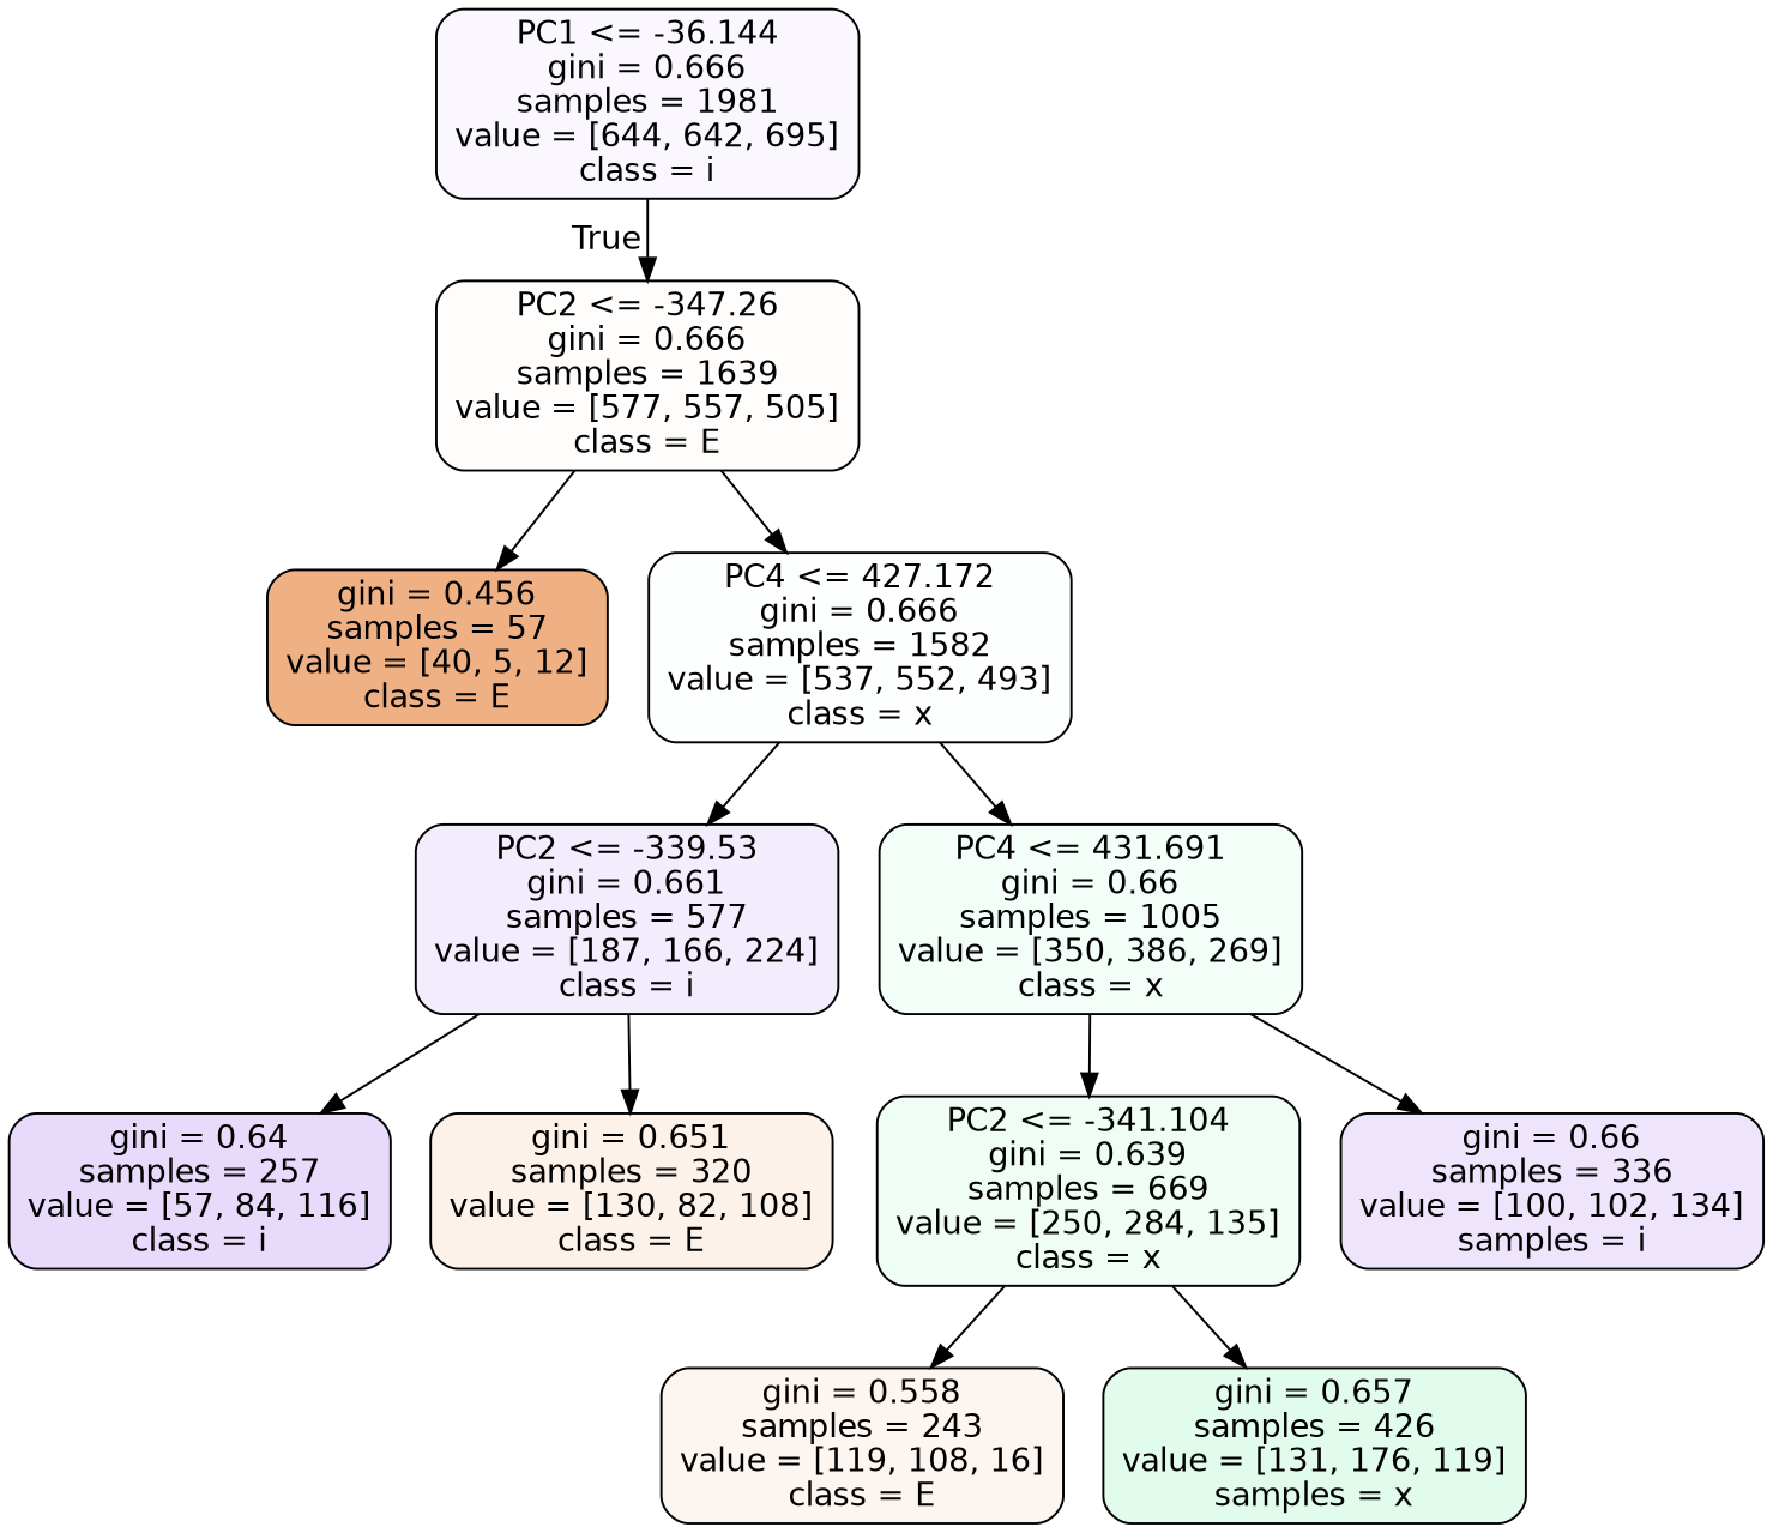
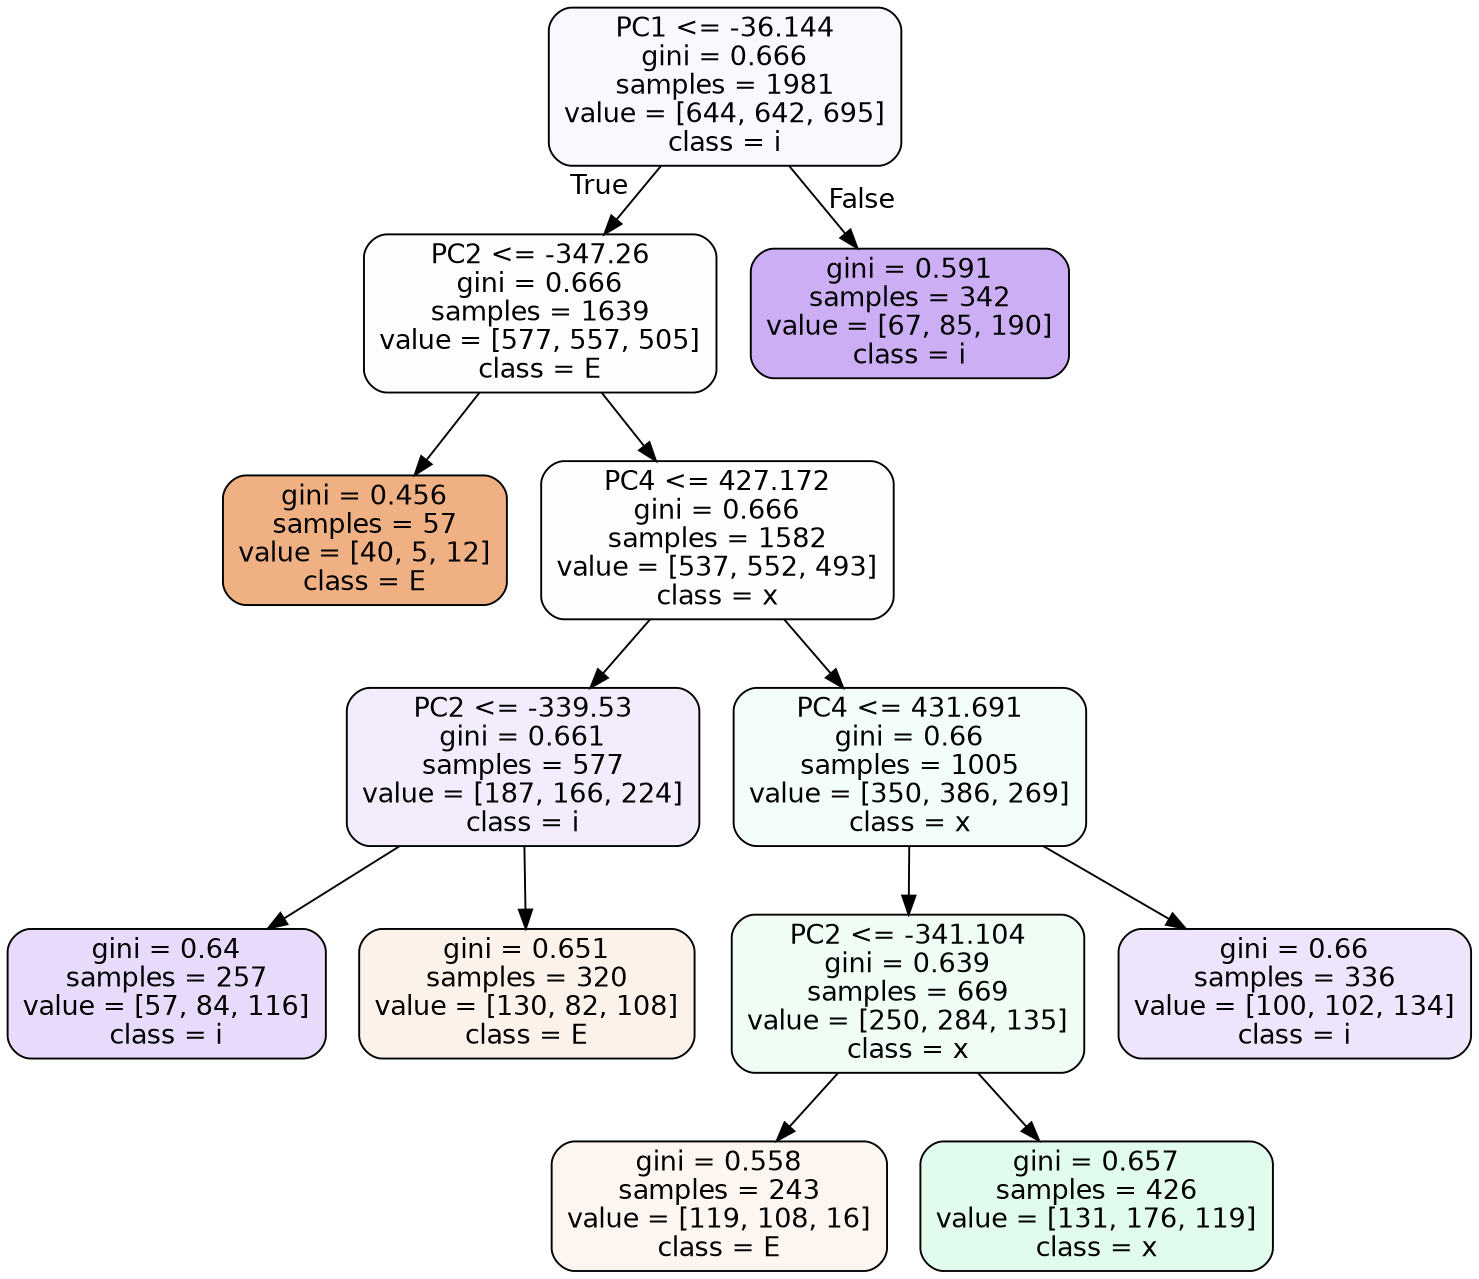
  digraph {
    node [color=black fontname=helvetica shape=box style="filled, rounded"]
    edge [fontname=helvetica]
    n1 [fillcolor="#faf7fe" label="PC1 <= -36.144\ngini = 0.666\nsamples = 1981\nvalue = [644, 642, 695]\nclass = i"]
    n2 [fillcolor="#fffdfb" label="PC2 <= -347.26\ngini = 0.666\nsamples = 1639\nvalue = [577, 557, 505]\nclass = E"]
+   n3 [fillcolor="#ccaef4" label="gini = 0.591\nsamples = 342\nvalue = [67, 85, 190]\nclass = i"]
    n4 [fillcolor="#efb184" label="gini = 0.456\nsamples = 57\nvalue = [40, 5, 12]\nclass = E"]
    n5 [fillcolor="#fcfffd" label="PC4 <= 427.172\ngini = 0.666\nsamples = 1582\nvalue = [537, 552, 493]\nclass = x"]
    n6 [fillcolor="#f3ecfd" label="PC2 <= -339.53\ngini = 0.661\nsamples = 577\nvalue = [187, 166, 224]\nclass = i"]
    n7 [fillcolor="#f4fef8" label="PC4 <= 431.691\ngini = 0.66\nsamples = 1005\nvalue = [350, 386, 269]\nclass = x"]
    n8 [fillcolor="#e8dafa" label="gini = 0.64\nsamples = 257\nvalue = [57, 84, 116]\nclass = i"]
    n9 [fillcolor="#fcf2ea" label="gini = 0.651\nsamples = 320\nvalue = [130, 82, 108]\nclass = E"]
    n10 [fillcolor="#effdf5" label="PC2 <= -341.104\ngini = 0.639\nsamples = 669\nvalue = [250, 284, 135]\nclass = x"]
-   n11 [fillcolor="#eee4fb" label="gini = 0.66\nsamples = 336\nvalue = [100, 102, 134]\nsamples = i"]
+   n11 [fillcolor="#eee4fb" label="gini = 0.66\nsamples = 336\nvalue = [100, 102, 134]\nclass = i"]
    n12 [fillcolor="#fdf5ef" label="gini = 0.558\nsamples = 243\nvalue = [119, 108, 16]\nclass = E"]
-   n13 [fillcolor="#e1fbec" label="gini = 0.657\nsamples = 426\nvalue = [131, 176, 119]\nsamples = x"]
+   n13 [fillcolor="#e1fbec" label="gini = 0.657\nsamples = 426\nvalue = [131, 176, 119]\nclass = x"]
    n1 -> n2 [headlabel=True labelangle=45 labeldistance=2.5]
+   n1 -> n3 [headlabel=False labelangle=-45 labeldistance=2.5]
    n2 -> n4
    n2 -> n5
    n5 -> n6
    n5 -> n7
    n6 -> n8
    n6 -> n9
    n7 -> n10
    n7 -> n11
    n10 -> n12
    n10 -> n13
  }
